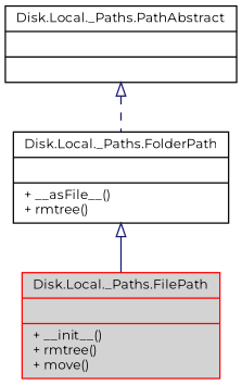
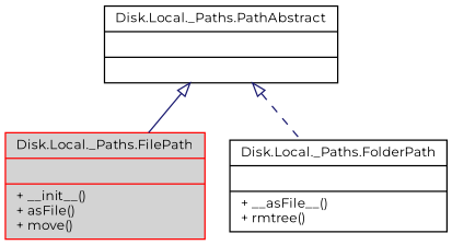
  digraph {
    fontname=Montserrat
    node [color=black fillcolor=white fontname=Montserrat fontsize=10 shape=record style=filled]
    edge [arrowtail=onormal color=midnightblue dir=back fontname=Montserrat fontsize=10 labelfontname=Helvetica labelfontsize=10]
    n1 [fontcolor=black height=0.2 label="{Disk.Local._Paths.PathAbstract\n||}" width=0.4]
-   n2 [color=red fillcolor=lightgrey height=0.2 label="{Disk.Local._Paths.FilePath\n||+ __init__()\l+ rmtree()\l+ move()\l}" width=0.4]
+   n2 [color=red fillcolor=lightgrey height=0.2 label="{Disk.Local._Paths.FilePath\n||+ __init__()\l+ asFile()\l+ move()\l}" width=0.4]
    n3 [height=0.2 label="{Disk.Local._Paths.FolderPath\n||+ __asFile__()\l+ rmtree()\l}" width=0.4]
-   n3 -> n2 [style=solid]
+   n1 -> n2 [style=solid]
    n1 -> n3 [style=dashed]
  }
